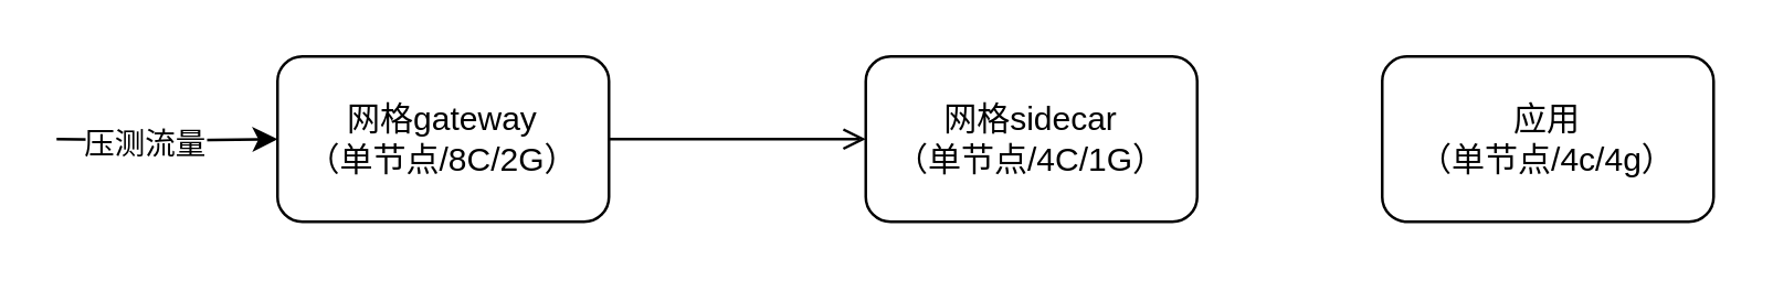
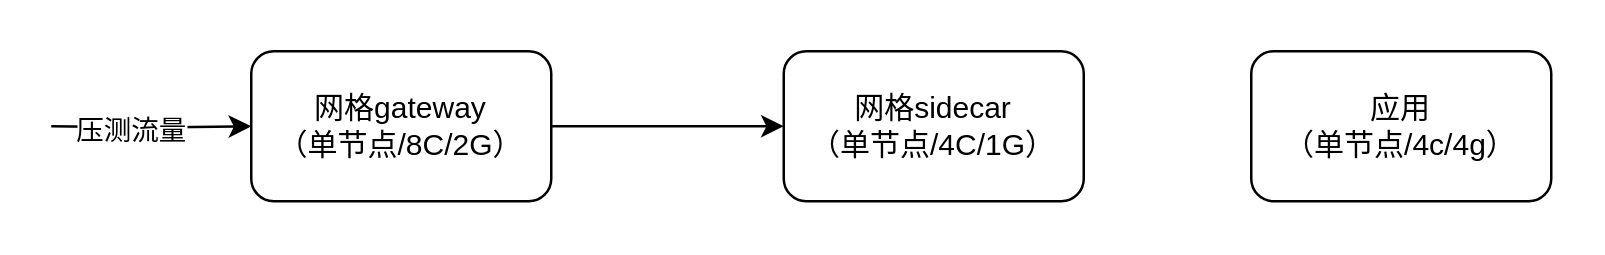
  <mxCell id="0" />
  <mxCell id="1" parent="0" />
- <mxCell id="2" value="" style="edgeStyle=orthogonalEdgeStyle;rounded=0;orthogonalLoop=1;jettySize=auto;html=1;endArrow=open;" edge="1" parent="1" source="3" target="4"><mxGeometry relative="1" as="geometry" /></mxCell>
+ <mxCell id="2" value="" style="edgeStyle=orthogonalEdgeStyle;rounded=0;orthogonalLoop=1;jettySize=auto;html=1;" edge="1" parent="1" source="3" target="4"><mxGeometry relative="1" as="geometry" /></mxCell>
  <mxCell id="3" value="网格gateway&lt;div&gt;（单节点/8C/2G）&lt;/div&gt;" style="rounded=1;whiteSpace=wrap;html=1;" vertex="1" parent="1"><mxGeometry x="100" y="20" width="120" height="60" as="geometry" /></mxCell>
  <mxCell id="4" value="网格sidecar&lt;div&gt;（单节点/4C/1G）&lt;/div&gt;" style="rounded=1;whiteSpace=wrap;html=1;" vertex="1" parent="1"><mxGeometry x="313" y="20" width="120" height="60" as="geometry" /></mxCell>
  <mxCell id="5" value="应用&lt;div&gt;（单节点/4c/4g）&lt;/div&gt;" style="rounded=1;whiteSpace=wrap;html=1;" vertex="1" parent="1"><mxGeometry x="500" y="20" width="120" height="60" as="geometry" /></mxCell>
  <mxCell id="6" value="" style="edgeStyle=orthogonalEdgeStyle;rounded=0;orthogonalLoop=1;jettySize=auto;html=1;" edge="1" parent="1" target="3"><mxGeometry relative="1" as="geometry"><mxPoint x="20" y="50" as="sourcePoint" /></mxGeometry></mxCell>
  <mxCell id="7" value="压测流量" style="edgeLabel;html=1;align=center;verticalAlign=middle;resizable=0;points=[];" vertex="1" connectable="0" parent="6"><mxGeometry x="-0.205" y="-1" relative="1" as="geometry"><mxPoint as="offset" /></mxGeometry></mxCell>
